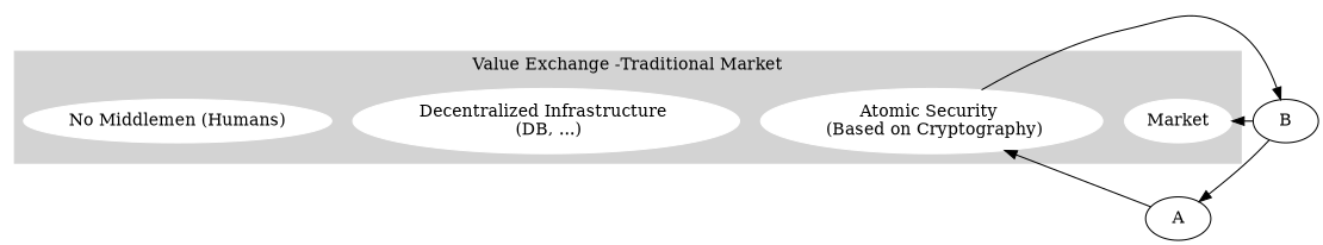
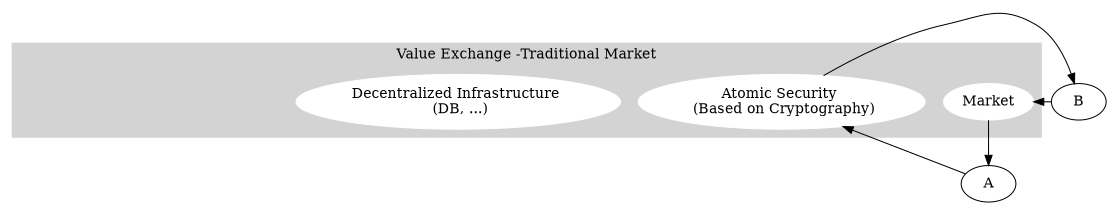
  digraph {
    rankdir=TB
    node [color=white style=filled]
    Market
    n2 [label="Atomic Security \n (Based on Cryptography)"]
    n3 [label="Decentralized Infrastructure \n (DB, ...)"]
-   n4 [label="No Middlemen (Humans)"]
    A [color="" style=""]
    B [color="" style=""]
    subgraph cluster_1 {
      color=lightgrey
      label="Value Exchange -Traditional Market"
      style=filled
      Market
      n2
      n3
-     n4
    }
-   B -> A
+   Market -> A
    n2 -> B
    A -> n2
    B -> Market
  }
